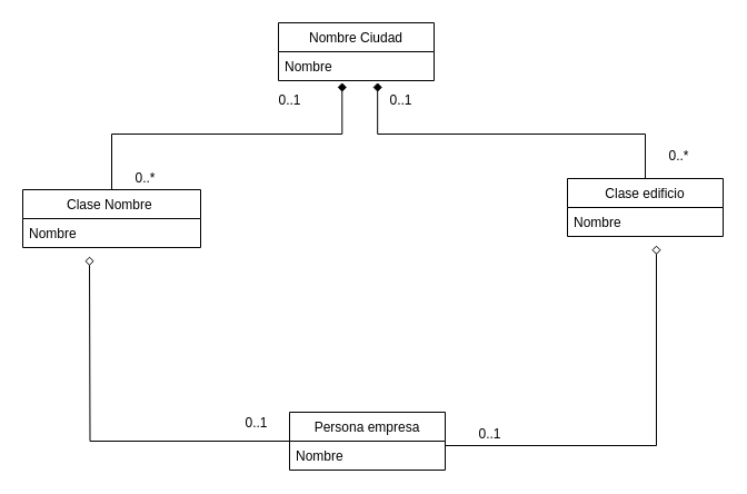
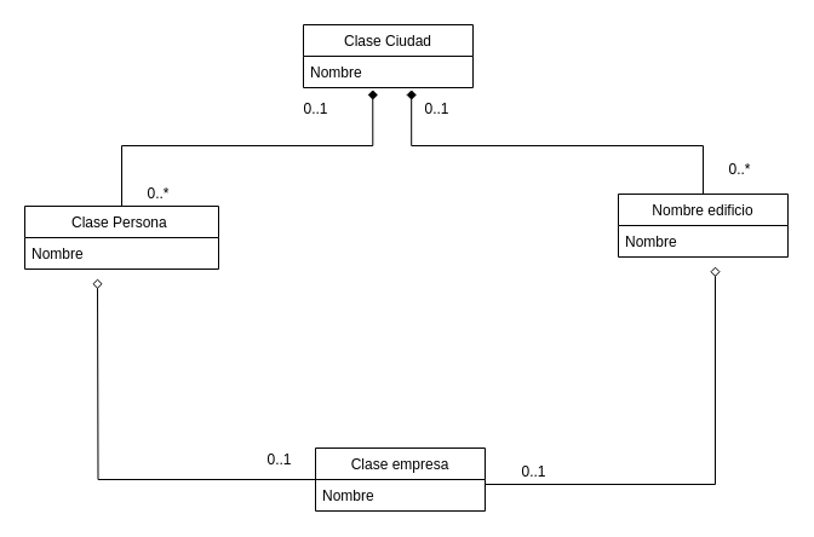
  <mxCell id="0" />
  <mxCell id="1" parent="0" />
  <mxCell id="2" style="edgeStyle=orthogonalEdgeStyle;rounded=0;orthogonalLoop=1;jettySize=auto;html=1;endArrow=diamond;endFill=0;strokeColor=#000000;" edge="1" parent="1" source="3"><mxGeometry relative="1" as="geometry"><mxPoint x="80" y="230" as="targetPoint" /></mxGeometry></mxCell>
- <mxCell id="3" value="Persona empresa" style="swimlane;fontStyle=0;childLayout=stackLayout;horizontal=1;startSize=26;fillColor=none;horizontalStack=0;resizeParent=1;resizeParentMax=0;resizeLast=0;collapsible=1;marginBottom=0;" vertex="1" parent="1"><mxGeometry x="260" y="370" width="140" height="52" as="geometry" /></mxCell>
+ <mxCell id="3" value="Clase empresa" style="swimlane;fontStyle=0;childLayout=stackLayout;horizontal=1;startSize=26;fillColor=none;horizontalStack=0;resizeParent=1;resizeParentMax=0;resizeLast=0;collapsible=1;marginBottom=0;" vertex="1" parent="1"><mxGeometry x="260" y="370" width="140" height="52" as="geometry" /></mxCell>
  <mxCell id="4" value="Nombre" style="text;strokeColor=none;fillColor=none;align=left;verticalAlign=top;spacingLeft=4;spacingRight=4;overflow=hidden;rotatable=0;points=[[0,0.5],[1,0.5]];portConstraint=eastwest;" vertex="1" parent="3"><mxGeometry y="26" width="140" height="26" as="geometry" /></mxCell>
- <mxCell id="5" value="Nombre Ciudad" style="swimlane;fontStyle=0;childLayout=stackLayout;horizontal=1;startSize=26;fillColor=none;horizontalStack=0;resizeParent=1;resizeParentMax=0;resizeLast=0;collapsible=1;marginBottom=0;" vertex="1" parent="1"><mxGeometry x="250" y="20" width="140" height="52" as="geometry" /></mxCell>
+ <mxCell id="5" value="Clase Ciudad" style="swimlane;fontStyle=0;childLayout=stackLayout;horizontal=1;startSize=26;fillColor=none;horizontalStack=0;resizeParent=1;resizeParentMax=0;resizeLast=0;collapsible=1;marginBottom=0;" vertex="1" parent="1"><mxGeometry x="250" y="20" width="140" height="52" as="geometry" /></mxCell>
  <mxCell id="6" value="Nombre" style="text;strokeColor=none;fillColor=none;align=left;verticalAlign=top;spacingLeft=4;spacingRight=4;overflow=hidden;rotatable=0;points=[[0,0.5],[1,0.5]];portConstraint=eastwest;" vertex="1" parent="5"><mxGeometry y="26" width="140" height="26" as="geometry" /></mxCell>
  <mxCell id="7" style="edgeStyle=orthogonalEdgeStyle;rounded=0;orthogonalLoop=1;jettySize=auto;html=1;entryX=0.637;entryY=1.069;entryDx=0;entryDy=0;entryPerimeter=0;endArrow=diamond;endFill=1;strokeColor=#000000;" edge="1" parent="1" source="8" target="6"><mxGeometry relative="1" as="geometry"><Array as="points"><mxPoint x="580" y="120" /><mxPoint x="339" y="120" /></Array></mxGeometry></mxCell>
- <mxCell id="8" value="Clase edificio" style="swimlane;fontStyle=0;childLayout=stackLayout;horizontal=1;startSize=26;fillColor=none;horizontalStack=0;resizeParent=1;resizeParentMax=0;resizeLast=0;collapsible=1;marginBottom=0;" vertex="1" parent="1"><mxGeometry x="510" y="160" width="140" height="52" as="geometry" /></mxCell>
+ <mxCell id="8" value="Nombre edificio" style="swimlane;fontStyle=0;childLayout=stackLayout;horizontal=1;startSize=26;fillColor=none;horizontalStack=0;resizeParent=1;resizeParentMax=0;resizeLast=0;collapsible=1;marginBottom=0;" vertex="1" parent="1"><mxGeometry x="510" y="160" width="140" height="52" as="geometry" /></mxCell>
  <mxCell id="9" value="Nombre" style="text;strokeColor=none;fillColor=none;align=left;verticalAlign=top;spacingLeft=4;spacingRight=4;overflow=hidden;rotatable=0;points=[[0,0.5],[1,0.5]];portConstraint=eastwest;" vertex="1" parent="8"><mxGeometry y="26" width="140" height="26" as="geometry" /></mxCell>
  <mxCell id="10" style="edgeStyle=orthogonalEdgeStyle;rounded=0;orthogonalLoop=1;jettySize=auto;html=1;entryX=0.409;entryY=1.069;entryDx=0;entryDy=0;entryPerimeter=0;endArrow=diamond;endFill=1;strokeColor=#000000;" edge="1" parent="1" source="11" target="6"><mxGeometry relative="1" as="geometry"><Array as="points"><mxPoint x="100" y="120" /><mxPoint x="307" y="120" /></Array></mxGeometry></mxCell>
- <mxCell id="11" value="Clase Nombre " style="swimlane;fontStyle=0;align=center;verticalAlign=top;childLayout=stackLayout;horizontal=1;startSize=26;horizontalStack=0;resizeParent=1;resizeParentMax=0;resizeLast=0;collapsible=1;marginBottom=0;" vertex="1" parent="1"><mxGeometry x="20" y="170" width="160" height="52" as="geometry" /></mxCell>
+ <mxCell id="11" value="Clase Persona " style="swimlane;fontStyle=0;align=center;verticalAlign=top;childLayout=stackLayout;horizontal=1;startSize=26;horizontalStack=0;resizeParent=1;resizeParentMax=0;resizeLast=0;collapsible=1;marginBottom=0;" vertex="1" parent="1"><mxGeometry x="20" y="170" width="160" height="52" as="geometry" /></mxCell>
  <mxCell id="12" value="Nombre" style="text;strokeColor=none;fillColor=none;align=left;verticalAlign=top;spacingLeft=4;spacingRight=4;overflow=hidden;rotatable=0;points=[[0,0.5],[1,0.5]];portConstraint=eastwest;" vertex="1" parent="11"><mxGeometry y="26" width="160" height="26" as="geometry" /></mxCell>
  <mxCell id="13" style="edgeStyle=orthogonalEdgeStyle;rounded=0;orthogonalLoop=1;jettySize=auto;html=1;endArrow=diamond;endFill=0;strokeColor=#000000;" edge="1" parent="1" source="4"><mxGeometry relative="1" as="geometry"><mxPoint x="590" y="220" as="targetPoint" /><Array as="points"><mxPoint x="590" y="400" /></Array></mxGeometry></mxCell>
  <mxCell id="14" value="0..1" style="text;html=1;align=center;verticalAlign=middle;resizable=0;points=[];autosize=1;strokeColor=none;fillColor=none;" vertex="1" parent="1"><mxGeometry x="340" y="80" width="40" height="20" as="geometry" /></mxCell>
  <mxCell id="15" value="0..1" style="text;html=1;align=center;verticalAlign=middle;resizable=0;points=[];autosize=1;strokeColor=none;fillColor=none;" vertex="1" parent="1"><mxGeometry x="240" y="80" width="40" height="20" as="geometry" /></mxCell>
  <mxCell id="16" value="0..*" style="text;html=1;align=center;verticalAlign=middle;resizable=0;points=[];autosize=1;strokeColor=none;fillColor=none;" vertex="1" parent="1"><mxGeometry x="595" y="130" width="30" height="20" as="geometry" /></mxCell>
  <mxCell id="17" value="0..*" style="text;html=1;align=center;verticalAlign=middle;resizable=0;points=[];autosize=1;strokeColor=none;fillColor=none;" vertex="1" parent="1"><mxGeometry x="115" y="150" width="30" height="20" as="geometry" /></mxCell>
  <mxCell id="18" value="0..1" style="text;html=1;align=center;verticalAlign=middle;resizable=0;points=[];autosize=1;strokeColor=none;fillColor=none;" vertex="1" parent="1"><mxGeometry x="420" y="380" width="40" height="20" as="geometry" /></mxCell>
  <mxCell id="19" value="0..1" style="text;html=1;align=center;verticalAlign=middle;resizable=0;points=[];autosize=1;strokeColor=none;fillColor=none;" vertex="1" parent="1"><mxGeometry x="210" y="370" width="40" height="20" as="geometry" /></mxCell>
